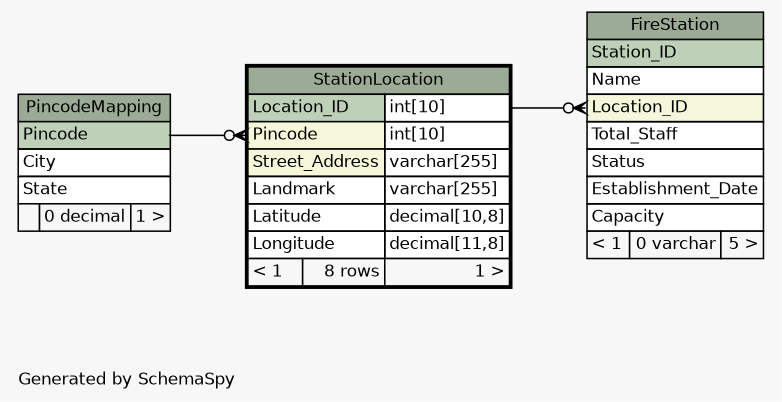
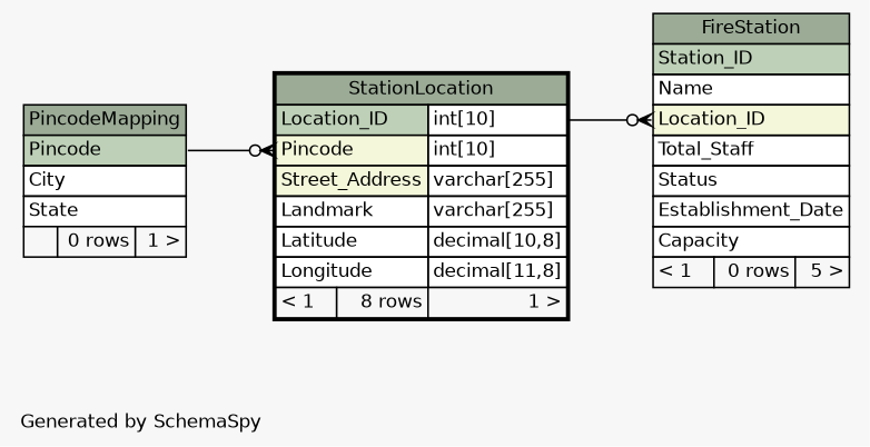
  digraph {
    bgcolor="#f7f7f7"
    fontname=Helvetica
    fontsize=11
    label="\nGenerated by SchemaSpy"
    labeljust=l
    nodesep=0.18
    rankdir=RL
    ranksep=0.46
    node [fontname=Helvetica fontsize=11 shape=plaintext]
    edge [arrowhead=none arrowsize=0.8 arrowtail=crowodot dir=back]
-   n1 [label=<     <TABLE BORDER="0" CELLBORDER="1" CELLSPACING="0" BGCOLOR="#ffffff">       <TR><TD COLSPAN="3" BGCOLOR="#9bab96" ALIGN="CENTER">FireStation</TD></TR>       <TR><TD PORT="Station_ID" COLSPAN="3" BGCOLOR="#bed1b8" ALIGN="LEFT">Station_ID</TD></TR>       <TR><TD PORT="Name" COLSPAN="3" ALIGN="LEFT">Name</TD></TR>       <TR><TD PORT="Location_ID" COLSPAN="3" BGCOLOR="#f4f7da" ALIGN="LEFT">Location_ID</TD></TR>       <TR><TD PORT="Total_Staff" COLSPAN="3" ALIGN="LEFT">Total_Staff</TD></TR>       <TR><TD PORT="Status" COLSPAN="3" ALIGN="LEFT">Status</TD></TR>       <TR><TD PORT="Establishment_Date" COLSPAN="3" ALIGN="LEFT">Establishment_Date</TD></TR>       <TR><TD PORT="Capacity" COLSPAN="3" ALIGN="LEFT">Capacity</TD></TR>       <TR><TD ALIGN="LEFT" BGCOLOR="#f7f7f7">&lt; 1</TD><TD ALIGN="RIGHT" BGCOLOR="#f7f7f7">0 varchar</TD><TD ALIGN="RIGHT" BGCOLOR="#f7f7f7">5 &gt;</TD></TR>     </TABLE>>]
+   n1 [label=<     <TABLE BORDER="0" CELLBORDER="1" CELLSPACING="0" BGCOLOR="#ffffff">       <TR><TD COLSPAN="3" BGCOLOR="#9bab96" ALIGN="CENTER">FireStation</TD></TR>       <TR><TD PORT="Station_ID" COLSPAN="3" BGCOLOR="#bed1b8" ALIGN="LEFT">Station_ID</TD></TR>       <TR><TD PORT="Name" COLSPAN="3" ALIGN="LEFT">Name</TD></TR>       <TR><TD PORT="Location_ID" COLSPAN="3" BGCOLOR="#f4f7da" ALIGN="LEFT">Location_ID</TD></TR>       <TR><TD PORT="Total_Staff" COLSPAN="3" ALIGN="LEFT">Total_Staff</TD></TR>       <TR><TD PORT="Status" COLSPAN="3" ALIGN="LEFT">Status</TD></TR>       <TR><TD PORT="Establishment_Date" COLSPAN="3" ALIGN="LEFT">Establishment_Date</TD></TR>       <TR><TD PORT="Capacity" COLSPAN="3" ALIGN="LEFT">Capacity</TD></TR>       <TR><TD ALIGN="LEFT" BGCOLOR="#f7f7f7">&lt; 1</TD><TD ALIGN="RIGHT" BGCOLOR="#f7f7f7">0 rows</TD><TD ALIGN="RIGHT" BGCOLOR="#f7f7f7">5 &gt;</TD></TR>     </TABLE>>]
    n2 [label=<     <TABLE BORDER="2" CELLBORDER="1" CELLSPACING="0" BGCOLOR="#ffffff">       <TR><TD COLSPAN="3" BGCOLOR="#9bab96" ALIGN="CENTER">StationLocation</TD></TR>       <TR><TD PORT="Location_ID" COLSPAN="2" BGCOLOR="#bed1b8" ALIGN="LEFT">Location_ID</TD><TD PORT="Location_ID.type" ALIGN="LEFT">int[10]</TD></TR>       <TR><TD PORT="Pincode" COLSPAN="2" BGCOLOR="#f4f7da" ALIGN="LEFT">Pincode</TD><TD PORT="Pincode.type" ALIGN="LEFT">int[10]</TD></TR>       <TR><TD PORT="Street_Address" COLSPAN="2" BGCOLOR="#f4f7da" ALIGN="LEFT">Street_Address</TD><TD PORT="Street_Address.type" ALIGN="LEFT">varchar[255]</TD></TR>       <TR><TD PORT="Landmark" COLSPAN="2" ALIGN="LEFT">Landmark</TD><TD PORT="Landmark.type" ALIGN="LEFT">varchar[255]</TD></TR>       <TR><TD PORT="Latitude" COLSPAN="2" ALIGN="LEFT">Latitude</TD><TD PORT="Latitude.type" ALIGN="LEFT">decimal[10,8]</TD></TR>       <TR><TD PORT="Longitude" COLSPAN="2" ALIGN="LEFT">Longitude</TD><TD PORT="Longitude.type" ALIGN="LEFT">decimal[11,8]</TD></TR>       <TR><TD ALIGN="LEFT" BGCOLOR="#f7f7f7">&lt; 1</TD><TD ALIGN="RIGHT" BGCOLOR="#f7f7f7">8 rows</TD><TD ALIGN="RIGHT" BGCOLOR="#f7f7f7">1 &gt;</TD></TR>     </TABLE>>]
-   n3 [label=<     <TABLE BORDER="0" CELLBORDER="1" CELLSPACING="0" BGCOLOR="#ffffff">       <TR><TD COLSPAN="3" BGCOLOR="#9bab96" ALIGN="CENTER">PincodeMapping</TD></TR>       <TR><TD PORT="Pincode" COLSPAN="3" BGCOLOR="#bed1b8" ALIGN="LEFT">Pincode</TD></TR>       <TR><TD PORT="City" COLSPAN="3" ALIGN="LEFT">City</TD></TR>       <TR><TD PORT="State" COLSPAN="3" ALIGN="LEFT">State</TD></TR>       <TR><TD ALIGN="LEFT" BGCOLOR="#f7f7f7">  </TD><TD ALIGN="RIGHT" BGCOLOR="#f7f7f7">0 decimal</TD><TD ALIGN="RIGHT" BGCOLOR="#f7f7f7">1 &gt;</TD></TR>     </TABLE>>]
+   n3 [label=<     <TABLE BORDER="0" CELLBORDER="1" CELLSPACING="0" BGCOLOR="#ffffff">       <TR><TD COLSPAN="3" BGCOLOR="#9bab96" ALIGN="CENTER">PincodeMapping</TD></TR>       <TR><TD PORT="Pincode" COLSPAN="3" BGCOLOR="#bed1b8" ALIGN="LEFT">Pincode</TD></TR>       <TR><TD PORT="City" COLSPAN="3" ALIGN="LEFT">City</TD></TR>       <TR><TD PORT="State" COLSPAN="3" ALIGN="LEFT">State</TD></TR>       <TR><TD ALIGN="LEFT" BGCOLOR="#f7f7f7">  </TD><TD ALIGN="RIGHT" BGCOLOR="#f7f7f7">0 rows</TD><TD ALIGN="RIGHT" BGCOLOR="#f7f7f7">1 &gt;</TD></TR>     </TABLE>>]
    n1 -> n2 [headport="Location_ID.type:e" tailport="Location_ID:w"]
    n2 -> n3 [headport="Pincode:e" tailport="Pincode:w"]
  }
